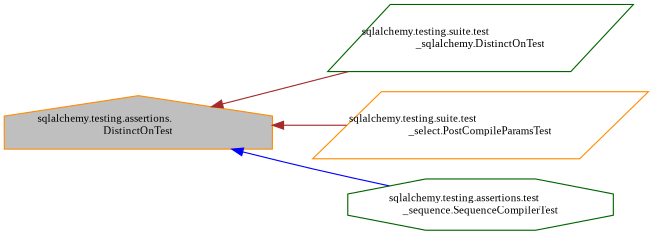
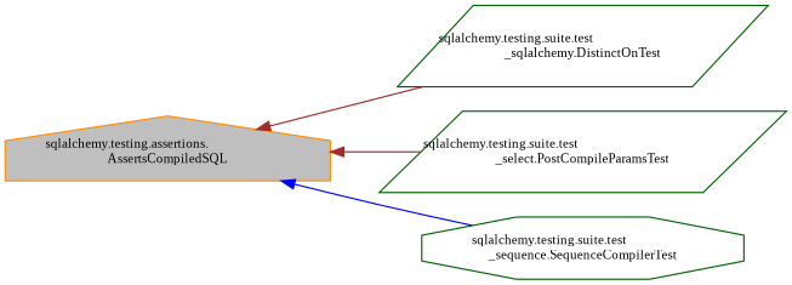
  digraph {
    fontname="Liberation Serif"
    rankdir=LR
    node [color=darkorange fillcolor=white fontname="Liberation Serif" fontsize=10 shape=parallelogram style=filled]
    edge [color=brown dir=back fontname="Liberation Serif" fontsize=10 labelfontname=Helvetica labelfontsize=10 style=solid]
-   n1 [fillcolor=grey75 fontcolor=black height=0.2 label="sqlalchemy.testing.assertions.\lDistinctOnTest" shape=house width=0.4]
+   n1 [fillcolor=grey75 fontcolor=black height=0.2 label="sqlalchemy.testing.assertions.\lAssertsCompiledSQL" shape=house width=0.4]
    n2 [color=darkgreen height=0.2 label="sqlalchemy.testing.suite.test\l_sqlalchemy.DistinctOnTest" width=0.4]
-   n3 [height=0.2 label="sqlalchemy.testing.suite.test\l_select.PostCompileParamsTest" width=0.4]
-   n4 [color=darkgreen height=0.2 label="sqlalchemy.testing.assertions.test\l_sequence.SequenceCompilerTest" shape=octagon width=0.4]
+   n3 [color=darkgreen height=0.2 label="sqlalchemy.testing.suite.test\l_select.PostCompileParamsTest" width=0.4]
+   n4 [color=darkgreen height=0.2 label="sqlalchemy.testing.suite.test\l_sequence.SequenceCompilerTest" shape=octagon width=0.4]
    n1 -> n2
    n1 -> n3
    n1 -> n4 [color=blue]
  }
